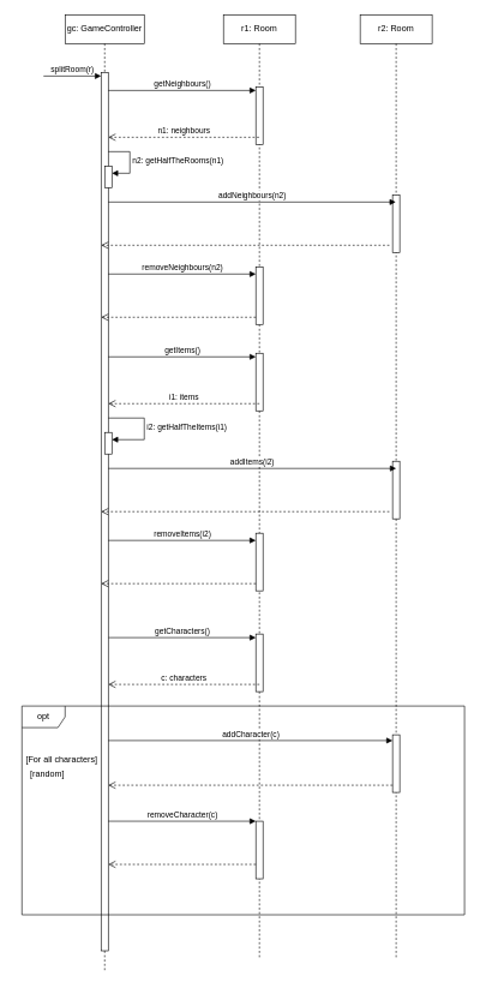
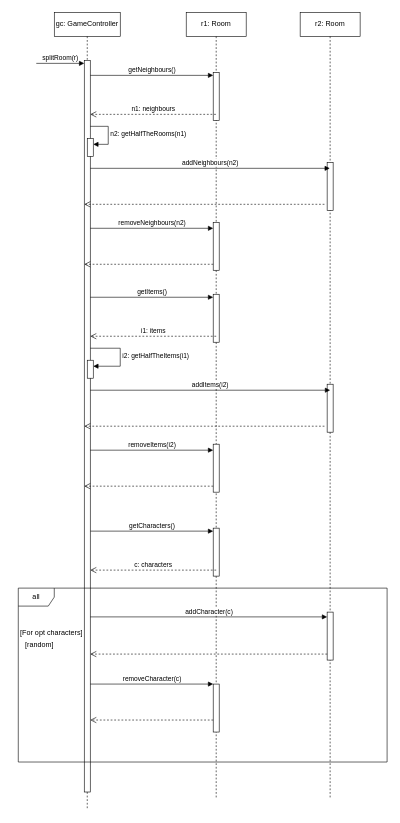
  <mxCell id="0" />
  <mxCell id="1" parent="0" />
  <mxCell id="2" value="r1: Room" style="shape=umlLifeline;perimeter=lifelinePerimeter;whiteSpace=wrap;html=1;container=1;dropTarget=0;collapsible=0;recursiveResize=0;outlineConnect=0;portConstraint=eastwest;newEdgeStyle={&quot;curved&quot;:0,&quot;rounded&quot;:0};" parent="1" vertex="1"><mxGeometry x="310" y="20" width="100" height="1310" as="geometry" /></mxCell>
  <mxCell id="3" value="" style="html=1;points=[[0,0,0,0,5],[0,1,0,0,-5],[1,0,0,0,5],[1,1,0,0,-5]];perimeter=orthogonalPerimeter;outlineConnect=0;targetShapes=umlLifeline;portConstraint=eastwest;newEdgeStyle={&quot;curved&quot;:0,&quot;rounded&quot;:0};" parent="2" vertex="1"><mxGeometry x="45" y="100" width="10" height="80" as="geometry" /></mxCell>
  <mxCell id="4" value="" style="html=1;points=[[0,0,0,0,5],[0,1,0,0,-5],[1,0,0,0,5],[1,1,0,0,-5]];perimeter=orthogonalPerimeter;outlineConnect=0;targetShapes=umlLifeline;portConstraint=eastwest;newEdgeStyle={&quot;curved&quot;:0,&quot;rounded&quot;:0};" parent="2" vertex="1"><mxGeometry x="45" y="350" width="10" height="80" as="geometry" /></mxCell>
  <mxCell id="5" value="" style="html=1;points=[[0,0,0,0,5],[0,1,0,0,-5],[1,0,0,0,5],[1,1,0,0,-5]];perimeter=orthogonalPerimeter;outlineConnect=0;targetShapes=umlLifeline;portConstraint=eastwest;newEdgeStyle={&quot;curved&quot;:0,&quot;rounded&quot;:0};" parent="2" vertex="1"><mxGeometry x="45" y="860" width="10" height="80" as="geometry" /></mxCell>
  <mxCell id="6" value="getCharacters()" style="html=1;verticalAlign=bottom;endArrow=block;curved=0;rounded=0;entryX=0;entryY=0;entryDx=0;entryDy=5;" parent="2" target="5" edge="1"><mxGeometry relative="1" as="geometry"><mxPoint x="-160" y="865" as="sourcePoint" /></mxGeometry></mxCell>
  <mxCell id="7" value="c: characters" style="html=1;verticalAlign=bottom;endArrow=open;dashed=1;endSize=8;curved=0;rounded=0;" parent="2" edge="1"><mxGeometry relative="1" as="geometry"><mxPoint x="50" y="930" as="sourcePoint" /><mxPoint x="-160" y="930" as="targetPoint" /><Array as="points" /></mxGeometry></mxCell>
  <mxCell id="8" value="gc: GameController" style="shape=umlLifeline;perimeter=lifelinePerimeter;whiteSpace=wrap;html=1;container=1;dropTarget=0;collapsible=0;recursiveResize=0;outlineConnect=0;portConstraint=eastwest;newEdgeStyle={&quot;curved&quot;:0,&quot;rounded&quot;:0};" parent="1" vertex="1"><mxGeometry x="90" y="20" width="110" height="1330" as="geometry" /></mxCell>
  <mxCell id="9" value="" style="html=1;points=[[0,0,0,0,5],[0,1,0,0,-5],[1,0,0,0,5],[1,1,0,0,-5]];perimeter=orthogonalPerimeter;outlineConnect=0;targetShapes=umlLifeline;portConstraint=eastwest;newEdgeStyle={&quot;curved&quot;:0,&quot;rounded&quot;:0};" parent="8" vertex="1"><mxGeometry x="50" y="80" width="10" height="1220" as="geometry" /></mxCell>
  <mxCell id="10" value="splitRoom(r)" style="html=1;verticalAlign=bottom;startArrow=none;endArrow=block;startSize=8;curved=0;rounded=0;entryX=0;entryY=0;entryDx=0;entryDy=5;startFill=0;" parent="8" target="9" edge="1"><mxGeometry relative="1" as="geometry"><mxPoint x="-30" y="85" as="sourcePoint" /></mxGeometry></mxCell>
  <mxCell id="11" value="" style="html=1;points=[[0,0,0,0,5],[0,1,0,0,-5],[1,0,0,0,5],[1,1,0,0,-5]];perimeter=orthogonalPerimeter;outlineConnect=0;targetShapes=umlLifeline;portConstraint=eastwest;newEdgeStyle={&quot;curved&quot;:0,&quot;rounded&quot;:0};" parent="8" vertex="1"><mxGeometry x="55" y="210" width="10" height="30" as="geometry" /></mxCell>
  <mxCell id="12" value="n2: getHalfTheRooms(n1)" style="html=1;align=left;spacingLeft=2;endArrow=block;rounded=0;edgeStyle=orthogonalEdgeStyle;curved=0;rounded=0;" parent="8" target="11" edge="1"><mxGeometry relative="1" as="geometry"><mxPoint x="60" y="190" as="sourcePoint" /><Array as="points"><mxPoint x="90" y="220" /></Array></mxGeometry></mxCell>
  <mxCell id="13" value="" style="html=1;points=[[0,0,0,0,5],[0,1,0,0,-5],[1,0,0,0,5],[1,1,0,0,-5]];perimeter=orthogonalPerimeter;outlineConnect=0;targetShapes=umlLifeline;portConstraint=eastwest;newEdgeStyle={&quot;curved&quot;:0,&quot;rounded&quot;:0};" parent="8" vertex="1"><mxGeometry x="55" y="580" width="10" height="30" as="geometry" /></mxCell>
  <mxCell id="14" value="r2: Room" style="shape=umlLifeline;perimeter=lifelinePerimeter;whiteSpace=wrap;html=1;container=1;dropTarget=0;collapsible=0;recursiveResize=0;outlineConnect=0;portConstraint=eastwest;newEdgeStyle={&quot;curved&quot;:0,&quot;rounded&quot;:0};" parent="1" vertex="1"><mxGeometry x="500" y="20" width="100" height="1310" as="geometry" /></mxCell>
  <mxCell id="15" value="" style="html=1;points=[[0,0,0,0,5],[0,1,0,0,-5],[1,0,0,0,5],[1,1,0,0,-5]];perimeter=orthogonalPerimeter;outlineConnect=0;targetShapes=umlLifeline;portConstraint=eastwest;newEdgeStyle={&quot;curved&quot;:0,&quot;rounded&quot;:0};" parent="14" vertex="1"><mxGeometry x="45" y="250" width="10" height="80" as="geometry" /></mxCell>
  <mxCell id="16" value="getNeighbours()" style="html=1;verticalAlign=bottom;endArrow=block;curved=0;rounded=0;entryX=0;entryY=0;entryDx=0;entryDy=5;" parent="1" source="9" target="3" edge="1"><mxGeometry relative="1" as="geometry"><mxPoint x="285" y="125" as="sourcePoint" /></mxGeometry></mxCell>
  <mxCell id="17" value="n1: neighbours" style="html=1;verticalAlign=bottom;endArrow=open;dashed=1;endSize=8;curved=0;rounded=0;" parent="1" source="2" target="9" edge="1"><mxGeometry relative="1" as="geometry"><mxPoint x="430" y="190" as="sourcePoint" /><mxPoint x="350" y="190" as="targetPoint" /><Array as="points"><mxPoint x="270" y="190" /></Array></mxGeometry></mxCell>
  <mxCell id="18" value="addNeighbours(n2)" style="html=1;verticalAlign=bottom;endArrow=block;curved=0;rounded=0;" parent="1" target="14" edge="1"><mxGeometry width="80" relative="1" as="geometry"><mxPoint x="150" y="280" as="sourcePoint" /><mxPoint x="430" y="280" as="targetPoint" /></mxGeometry></mxCell>
  <mxCell id="19" value="" style="html=1;verticalAlign=bottom;endArrow=open;dashed=1;endSize=8;curved=0;rounded=0;" parent="1" edge="1"><mxGeometry relative="1" as="geometry"><mxPoint x="540.5" y="340" as="sourcePoint" /><mxPoint x="140" y="340" as="targetPoint" /></mxGeometry></mxCell>
  <mxCell id="20" value="removeNeighbours(n2)" style="html=1;verticalAlign=bottom;endArrow=block;curved=0;rounded=0;" parent="1" target="4" edge="1"><mxGeometry width="80" relative="1" as="geometry"><mxPoint x="150" y="380" as="sourcePoint" /><mxPoint x="430" y="380" as="targetPoint" /></mxGeometry></mxCell>
  <mxCell id="21" value="" style="html=1;verticalAlign=bottom;endArrow=open;dashed=1;endSize=8;curved=0;rounded=0;" parent="1" edge="1"><mxGeometry relative="1" as="geometry"><mxPoint x="355" y="440" as="sourcePoint" /><mxPoint x="140" y="440" as="targetPoint" /></mxGeometry></mxCell>
  <mxCell id="22" value="" style="html=1;points=[[0,0,0,0,5],[0,1,0,0,-5],[1,0,0,0,5],[1,1,0,0,-5]];perimeter=orthogonalPerimeter;outlineConnect=0;targetShapes=umlLifeline;portConstraint=eastwest;newEdgeStyle={&quot;curved&quot;:0,&quot;rounded&quot;:0};" parent="1" vertex="1"><mxGeometry x="355" y="490" width="10" height="80" as="geometry" /></mxCell>
  <mxCell id="23" value="" style="html=1;points=[[0,0,0,0,5],[0,1,0,0,-5],[1,0,0,0,5],[1,1,0,0,-5]];perimeter=orthogonalPerimeter;outlineConnect=0;targetShapes=umlLifeline;portConstraint=eastwest;newEdgeStyle={&quot;curved&quot;:0,&quot;rounded&quot;:0};" parent="1" vertex="1"><mxGeometry x="355" y="740" width="10" height="80" as="geometry" /></mxCell>
  <mxCell id="24" value="" style="html=1;points=[[0,0,0,0,5],[0,1,0,0,-5],[1,0,0,0,5],[1,1,0,0,-5]];perimeter=orthogonalPerimeter;outlineConnect=0;targetShapes=umlLifeline;portConstraint=eastwest;newEdgeStyle={&quot;curved&quot;:0,&quot;rounded&quot;:0};" parent="1" vertex="1"><mxGeometry x="545" y="640" width="10" height="80" as="geometry" /></mxCell>
  <mxCell id="25" value="getItems()" style="html=1;verticalAlign=bottom;endArrow=block;curved=0;rounded=0;entryX=0;entryY=0;entryDx=0;entryDy=5;" parent="1" target="22" edge="1"><mxGeometry relative="1" as="geometry"><mxPoint x="150" y="495" as="sourcePoint" /></mxGeometry></mxCell>
  <mxCell id="26" value="i1: items" style="html=1;verticalAlign=bottom;endArrow=open;dashed=1;endSize=8;curved=0;rounded=0;" parent="1" edge="1"><mxGeometry relative="1" as="geometry"><mxPoint x="360" y="560" as="sourcePoint" /><mxPoint x="150" y="560" as="targetPoint" /><Array as="points"><mxPoint x="270" y="560" /></Array></mxGeometry></mxCell>
  <mxCell id="27" value="addItems(i2)" style="html=1;verticalAlign=bottom;endArrow=block;curved=0;rounded=0;" parent="1" edge="1"><mxGeometry width="80" relative="1" as="geometry"><mxPoint x="150" y="650" as="sourcePoint" /><mxPoint x="550" y="650" as="targetPoint" /></mxGeometry></mxCell>
  <mxCell id="28" value="" style="html=1;verticalAlign=bottom;endArrow=open;dashed=1;endSize=8;curved=0;rounded=0;" parent="1" edge="1"><mxGeometry relative="1" as="geometry"><mxPoint x="540.5" y="710" as="sourcePoint" /><mxPoint x="140" y="710" as="targetPoint" /></mxGeometry></mxCell>
  <mxCell id="29" value="removeItems(i2)" style="html=1;verticalAlign=bottom;endArrow=block;curved=0;rounded=0;" parent="1" target="23" edge="1"><mxGeometry width="80" relative="1" as="geometry"><mxPoint x="150" y="750" as="sourcePoint" /><mxPoint x="430" y="750" as="targetPoint" /></mxGeometry></mxCell>
  <mxCell id="30" value="" style="html=1;verticalAlign=bottom;endArrow=open;dashed=1;endSize=8;curved=0;rounded=0;" parent="1" edge="1"><mxGeometry relative="1" as="geometry"><mxPoint x="355" y="810" as="sourcePoint" /><mxPoint x="140" y="810" as="targetPoint" /></mxGeometry></mxCell>
  <mxCell id="31" value="i2: getHalfTheItems(i1)" style="html=1;align=left;spacingLeft=2;endArrow=block;rounded=0;edgeStyle=orthogonalEdgeStyle;curved=0;rounded=0;" parent="1" edge="1"><mxGeometry relative="1" as="geometry"><mxPoint x="150" y="580" as="sourcePoint" /><Array as="points"><mxPoint x="200" y="580" /><mxPoint x="200" y="610" /></Array><mxPoint x="155" y="610" as="targetPoint" /></mxGeometry></mxCell>
- <mxCell id="32" value="opt" style="shape=umlFrame;whiteSpace=wrap;html=1;pointerEvents=0;" parent="1" vertex="1"><mxGeometry x="30" y="980" width="615" height="290" as="geometry" /></mxCell>
+ <mxCell id="32" value="all" style="shape=umlFrame;whiteSpace=wrap;html=1;pointerEvents=0;" parent="1" vertex="1"><mxGeometry x="30" y="980" width="615" height="290" as="geometry" /></mxCell>
  <mxCell id="33" value="[random]" style="text;html=1;align=center;verticalAlign=middle;resizable=0;points=[];autosize=1;strokeColor=none;fillColor=none;" parent="1" vertex="1"><mxGeometry x="30" y="1060" width="70" height="30" as="geometry" /></mxCell>
  <mxCell id="34" value="addCharacter(c)" style="html=1;verticalAlign=bottom;endArrow=block;curved=0;rounded=0;" parent="1" target="35" edge="1"><mxGeometry width="80" relative="1" as="geometry"><mxPoint x="150" y="1028" as="sourcePoint" /><mxPoint x="550" y="1030" as="targetPoint" /></mxGeometry></mxCell>
  <mxCell id="35" value="" style="html=1;points=[[0,0,0,0,5],[0,1,0,0,-5],[1,0,0,0,5],[1,1,0,0,-5]];perimeter=orthogonalPerimeter;outlineConnect=0;targetShapes=umlLifeline;portConstraint=eastwest;newEdgeStyle={&quot;curved&quot;:0,&quot;rounded&quot;:0};" parent="1" vertex="1"><mxGeometry x="545" y="1020" width="10" height="80" as="geometry" /></mxCell>
  <mxCell id="36" value="" style="html=1;verticalAlign=bottom;endArrow=open;dashed=1;endSize=8;curved=0;rounded=0;" parent="1" edge="1"><mxGeometry relative="1" as="geometry"><mxPoint x="545" y="1090" as="sourcePoint" /><mxPoint x="150" y="1090" as="targetPoint" /></mxGeometry></mxCell>
  <mxCell id="37" value="removeCharacter(c)" style="html=1;verticalAlign=bottom;endArrow=block;curved=0;rounded=0;" parent="1" source="9" target="38" edge="1"><mxGeometry width="80" relative="1" as="geometry"><mxPoint x="430" y="1090" as="sourcePoint" /><mxPoint x="510" y="1090" as="targetPoint" /></mxGeometry></mxCell>
  <mxCell id="38" value="" style="html=1;points=[[0,0,0,0,5],[0,1,0,0,-5],[1,0,0,0,5],[1,1,0,0,-5]];perimeter=orthogonalPerimeter;outlineConnect=0;targetShapes=umlLifeline;portConstraint=eastwest;newEdgeStyle={&quot;curved&quot;:0,&quot;rounded&quot;:0};" parent="1" vertex="1"><mxGeometry x="355" y="1140" width="10" height="80" as="geometry" /></mxCell>
  <mxCell id="39" value="" style="html=1;verticalAlign=bottom;endArrow=open;dashed=1;endSize=8;curved=0;rounded=0;" parent="1" edge="1"><mxGeometry relative="1" as="geometry"><mxPoint x="355" y="1200" as="sourcePoint" /><mxPoint x="150" y="1200" as="targetPoint" /></mxGeometry></mxCell>
- <mxCell id="40" value="[For all characters]" style="text;html=1;align=center;verticalAlign=middle;resizable=0;points=[];autosize=1;strokeColor=none;fillColor=none;" parent="1" vertex="1"><mxGeometry x="20" y="1040" width="130" height="30" as="geometry" /></mxCell>
+ <mxCell id="40" value="[For opt characters]" style="text;html=1;align=center;verticalAlign=middle;resizable=0;points=[];autosize=1;strokeColor=none;fillColor=none;" parent="1" vertex="1"><mxGeometry x="20" y="1040" width="130" height="30" as="geometry" /></mxCell>
